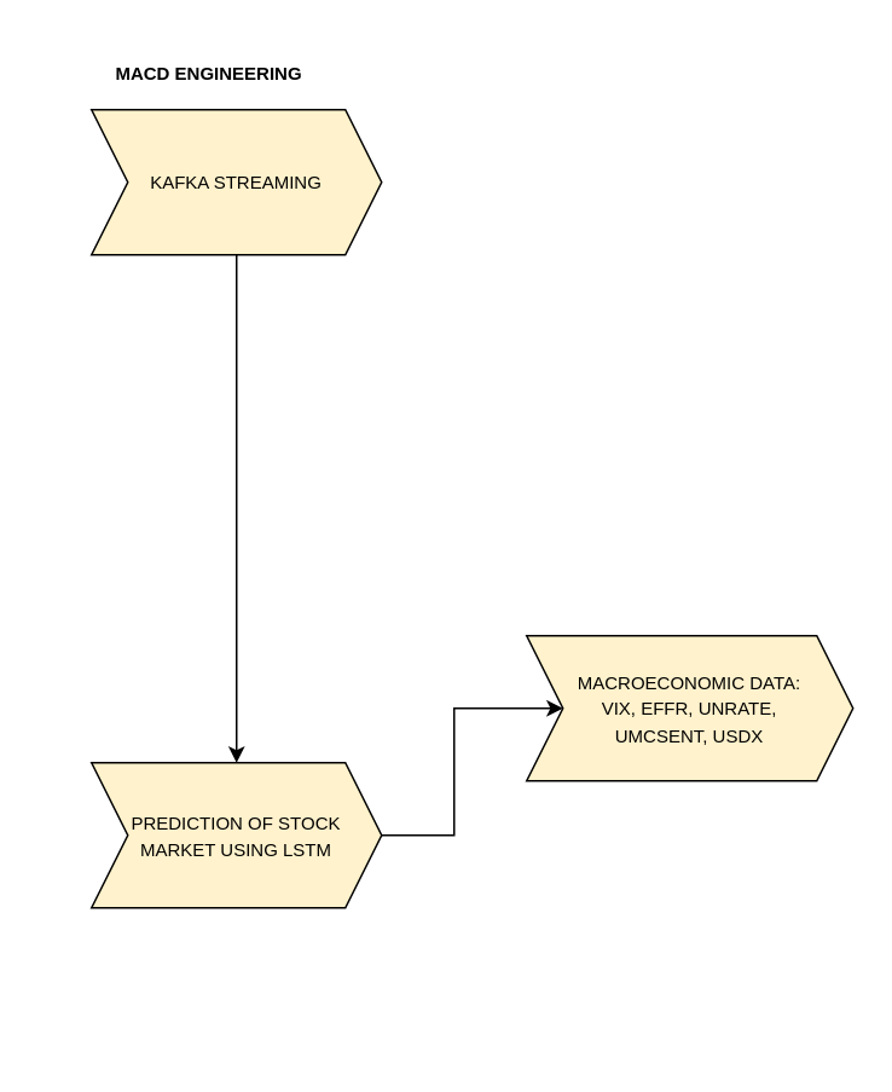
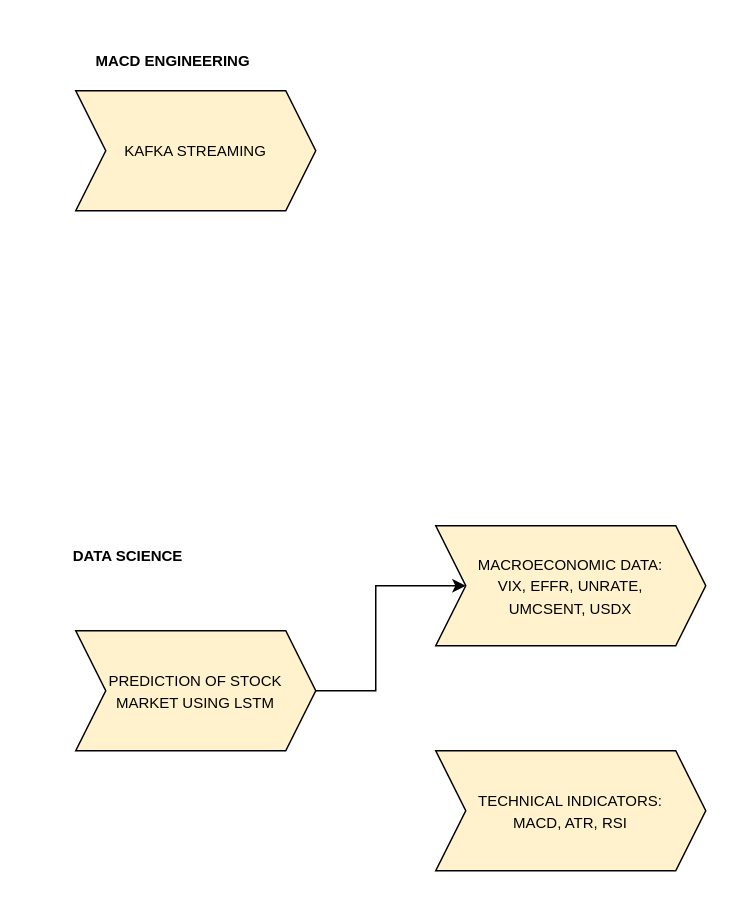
  <mxCell id="0" />
  <mxCell id="1" parent="0" />
  <mxCell id="2" style="edgeStyle=orthogonalEdgeStyle;rounded=0;orthogonalLoop=1;jettySize=auto;html=1;exitX=1;exitY=0.5;exitDx=0;exitDy=0;entryX=0;entryY=0.5;entryDx=0;entryDy=0;fontSize=10;" edge="1" parent="1" source="3" target="8"><mxGeometry relative="1" as="geometry" /></mxCell>
  <mxCell id="3" value="&lt;font style=&quot;font-size: 10px;&quot;&gt;PREDICTION OF STOCK MARKET USING LSTM&lt;/font&gt;" style="shape=step;perimeter=stepPerimeter;whiteSpace=wrap;html=1;fixedSize=1;fillColor=#FFF2CC;" vertex="1" parent="1"><mxGeometry x="50" y="420" width="160" height="80" as="geometry" /></mxCell>
- <mxCell id="4" style="edgeStyle=orthogonalEdgeStyle;rounded=0;orthogonalLoop=1;jettySize=auto;html=1;exitX=0.5;exitY=1;exitDx=0;exitDy=0;entryX=0.5;entryY=0;entryDx=0;entryDy=0;fontSize=10;" edge="1" parent="1" source="5" target="3"><mxGeometry relative="1" as="geometry" /></mxCell>
  <mxCell id="5" value="&lt;font style=&quot;font-size: 10px;&quot;&gt;KAFKA STREAMING&lt;/font&gt;" style="shape=step;perimeter=stepPerimeter;whiteSpace=wrap;html=1;fixedSize=1;fillColor=#FFF2CC;" vertex="1" parent="1"><mxGeometry x="50" y="60" width="160" height="80" as="geometry" /></mxCell>
  <mxCell id="6" value="&lt;b&gt;MACD ENGINEERING&lt;/b&gt;" style="text;html=1;strokeColor=none;fillColor=none;align=center;verticalAlign=middle;whiteSpace=wrap;rounded=0;fontSize=10;" vertex="1" parent="1"><mxGeometry x="50" y="20" width="130" height="40" as="geometry" /></mxCell>
+ <mxCell id="7" value="&lt;b&gt;DATA SCIENCE&lt;/b&gt;" style="text;html=1;strokeColor=none;fillColor=none;align=center;verticalAlign=middle;whiteSpace=wrap;rounded=0;fontSize=10;" vertex="1" parent="1"><mxGeometry x="20" y="350" width="130" height="40" as="geometry" /></mxCell>
  <mxCell id="8" value="&lt;span style=&quot;font-size: 10px;&quot;&gt;MACROECONOMIC DATA:&lt;br&gt;VIX, EFFR, UNRATE,&lt;br&gt;UMCSENT, USDX&lt;br&gt;&lt;/span&gt;" style="shape=step;perimeter=stepPerimeter;whiteSpace=wrap;html=1;fixedSize=1;fillColor=#FFF2CC;" vertex="1" parent="1"><mxGeometry x="290" y="350" width="180" height="80" as="geometry" /></mxCell>
+ <mxCell id="9" value="&lt;span style=&quot;font-size: 10px;&quot;&gt;TECHNICAL INDICATORS:&lt;br&gt;MACD, ATR, RSI&lt;br&gt;&lt;/span&gt;" style="shape=step;perimeter=stepPerimeter;whiteSpace=wrap;html=1;fixedSize=1;fillColor=#FFF2CC;" vertex="1" parent="1"><mxGeometry x="290" y="500" width="180" height="80" as="geometry" /></mxCell>
